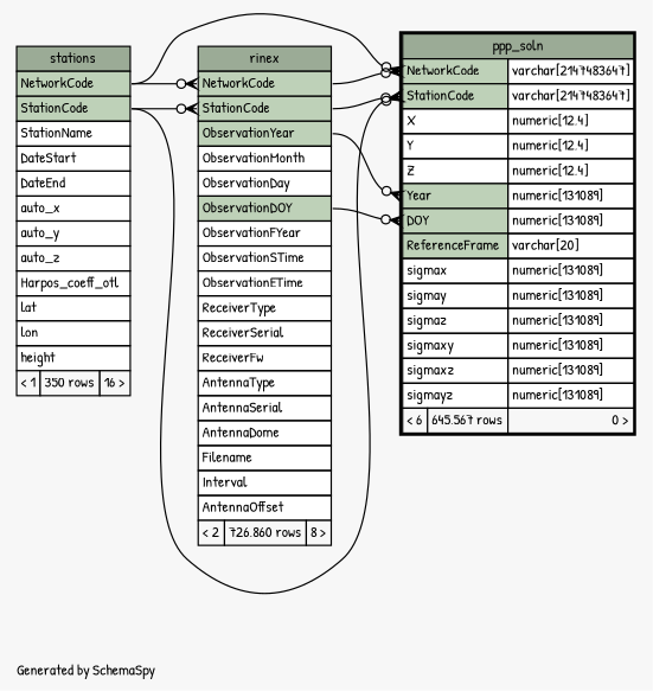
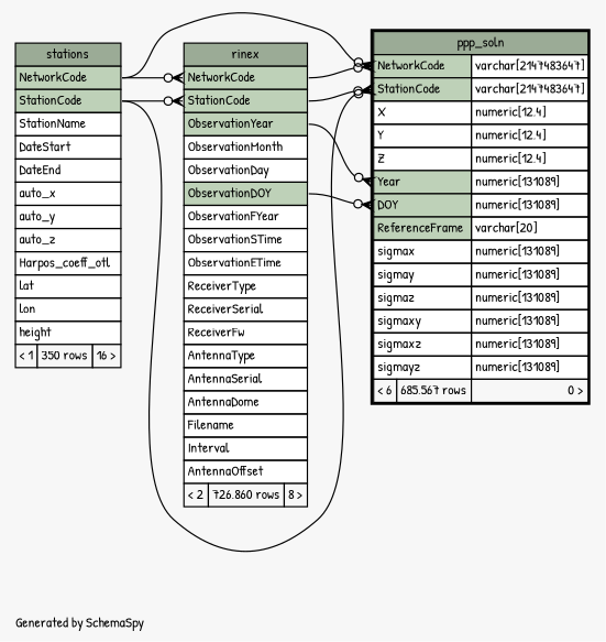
  digraph {
    bgcolor="#f7f7f7"
    fontname="Patrick Hand"
    fontsize=11
    label="\nGenerated by SchemaSpy"
    labeljust=l
    nodesep=0.18
    rankdir=RL
    ranksep=0.46
    node [fontname="Patrick Hand" fontsize=11 shape=plaintext]
    edge [arrowhead=none arrowsize=0.8 arrowtail=crowodot dir=back headport="NetworkCode:e" tailport="NetworkCode:w" fontname="Patrick Hand"]
-   n1 [label=<     <TABLE BORDER="2" CELLBORDER="1" CELLSPACING="0" BGCOLOR="#ffffff">       <TR><TD COLSPAN="3" BGCOLOR="#9bab96" ALIGN="CENTER">ppp_soln</TD></TR>       <TR><TD PORT="NetworkCode" COLSPAN="2" BGCOLOR="#bed1b8" ALIGN="LEFT">NetworkCode</TD><TD PORT="NetworkCode.type" ALIGN="LEFT">varchar[2147483647]</TD></TR>       <TR><TD PORT="StationCode" COLSPAN="2" BGCOLOR="#bed1b8" ALIGN="LEFT">StationCode</TD><TD PORT="StationCode.type" ALIGN="LEFT">varchar[2147483647]</TD></TR>       <TR><TD PORT="X" COLSPAN="2" ALIGN="LEFT">X</TD><TD PORT="X.type" ALIGN="LEFT">numeric[12,4]</TD></TR>       <TR><TD PORT="Y" COLSPAN="2" ALIGN="LEFT">Y</TD><TD PORT="Y.type" ALIGN="LEFT">numeric[12,4]</TD></TR>       <TR><TD PORT="Z" COLSPAN="2" ALIGN="LEFT">Z</TD><TD PORT="Z.type" ALIGN="LEFT">numeric[12,4]</TD></TR>       <TR><TD PORT="Year" COLSPAN="2" BGCOLOR="#bed1b8" ALIGN="LEFT">Year</TD><TD PORT="Year.type" ALIGN="LEFT">numeric[131089]</TD></TR>       <TR><TD PORT="DOY" COLSPAN="2" BGCOLOR="#bed1b8" ALIGN="LEFT">DOY</TD><TD PORT="DOY.type" ALIGN="LEFT">numeric[131089]</TD></TR>       <TR><TD PORT="ReferenceFrame" COLSPAN="2" BGCOLOR="#bed1b8" ALIGN="LEFT">ReferenceFrame</TD><TD PORT="ReferenceFrame.type" ALIGN="LEFT">varchar[20]</TD></TR>       <TR><TD PORT="sigmax" COLSPAN="2" ALIGN="LEFT">sigmax</TD><TD PORT="sigmax.type" ALIGN="LEFT">numeric[131089]</TD></TR>       <TR><TD PORT="sigmay" COLSPAN="2" ALIGN="LEFT">sigmay</TD><TD PORT="sigmay.type" ALIGN="LEFT">numeric[131089]</TD></TR>       <TR><TD PORT="sigmaz" COLSPAN="2" ALIGN="LEFT">sigmaz</TD><TD PORT="sigmaz.type" ALIGN="LEFT">numeric[131089]</TD></TR>       <TR><TD PORT="sigmaxy" COLSPAN="2" ALIGN="LEFT">sigmaxy</TD><TD PORT="sigmaxy.type" ALIGN="LEFT">numeric[131089]</TD></TR>       <TR><TD PORT="sigmaxz" COLSPAN="2" ALIGN="LEFT">sigmaxz</TD><TD PORT="sigmaxz.type" ALIGN="LEFT">numeric[131089]</TD></TR>       <TR><TD PORT="sigmayz" COLSPAN="2" ALIGN="LEFT">sigmayz</TD><TD PORT="sigmayz.type" ALIGN="LEFT">numeric[131089]</TD></TR>       <TR><TD ALIGN="LEFT" BGCOLOR="#f7f7f7">&lt; 6</TD><TD ALIGN="RIGHT" BGCOLOR="#f7f7f7">645,567 rows</TD><TD ALIGN="RIGHT" BGCOLOR="#f7f7f7">0 &gt;</TD></TR>     </TABLE>>]
+   n1 [label=<     <TABLE BORDER="2" CELLBORDER="1" CELLSPACING="0" BGCOLOR="#ffffff">       <TR><TD COLSPAN="3" BGCOLOR="#9bab96" ALIGN="CENTER">ppp_soln</TD></TR>       <TR><TD PORT="NetworkCode" COLSPAN="2" BGCOLOR="#bed1b8" ALIGN="LEFT">NetworkCode</TD><TD PORT="NetworkCode.type" ALIGN="LEFT">varchar[2147483647]</TD></TR>       <TR><TD PORT="StationCode" COLSPAN="2" BGCOLOR="#bed1b8" ALIGN="LEFT">StationCode</TD><TD PORT="StationCode.type" ALIGN="LEFT">varchar[2147483647]</TD></TR>       <TR><TD PORT="X" COLSPAN="2" ALIGN="LEFT">X</TD><TD PORT="X.type" ALIGN="LEFT">numeric[12,4]</TD></TR>       <TR><TD PORT="Y" COLSPAN="2" ALIGN="LEFT">Y</TD><TD PORT="Y.type" ALIGN="LEFT">numeric[12,4]</TD></TR>       <TR><TD PORT="Z" COLSPAN="2" ALIGN="LEFT">Z</TD><TD PORT="Z.type" ALIGN="LEFT">numeric[12,4]</TD></TR>       <TR><TD PORT="Year" COLSPAN="2" BGCOLOR="#bed1b8" ALIGN="LEFT">Year</TD><TD PORT="Year.type" ALIGN="LEFT">numeric[131089]</TD></TR>       <TR><TD PORT="DOY" COLSPAN="2" BGCOLOR="#bed1b8" ALIGN="LEFT">DOY</TD><TD PORT="DOY.type" ALIGN="LEFT">numeric[131089]</TD></TR>       <TR><TD PORT="ReferenceFrame" COLSPAN="2" BGCOLOR="#bed1b8" ALIGN="LEFT">ReferenceFrame</TD><TD PORT="ReferenceFrame.type" ALIGN="LEFT">varchar[20]</TD></TR>       <TR><TD PORT="sigmax" COLSPAN="2" ALIGN="LEFT">sigmax</TD><TD PORT="sigmax.type" ALIGN="LEFT">numeric[131089]</TD></TR>       <TR><TD PORT="sigmay" COLSPAN="2" ALIGN="LEFT">sigmay</TD><TD PORT="sigmay.type" ALIGN="LEFT">numeric[131089]</TD></TR>       <TR><TD PORT="sigmaz" COLSPAN="2" ALIGN="LEFT">sigmaz</TD><TD PORT="sigmaz.type" ALIGN="LEFT">numeric[131089]</TD></TR>       <TR><TD PORT="sigmaxy" COLSPAN="2" ALIGN="LEFT">sigmaxy</TD><TD PORT="sigmaxy.type" ALIGN="LEFT">numeric[131089]</TD></TR>       <TR><TD PORT="sigmaxz" COLSPAN="2" ALIGN="LEFT">sigmaxz</TD><TD PORT="sigmaxz.type" ALIGN="LEFT">numeric[131089]</TD></TR>       <TR><TD PORT="sigmayz" COLSPAN="2" ALIGN="LEFT">sigmayz</TD><TD PORT="sigmayz.type" ALIGN="LEFT">numeric[131089]</TD></TR>       <TR><TD ALIGN="LEFT" BGCOLOR="#f7f7f7">&lt; 6</TD><TD ALIGN="RIGHT" BGCOLOR="#f7f7f7">685,567 rows</TD><TD ALIGN="RIGHT" BGCOLOR="#f7f7f7">0 &gt;</TD></TR>     </TABLE>>]
    n2 [label=<     <TABLE BORDER="0" CELLBORDER="1" CELLSPACING="0" BGCOLOR="#ffffff">       <TR><TD COLSPAN="3" BGCOLOR="#9bab96" ALIGN="CENTER">rinex</TD></TR>       <TR><TD PORT="NetworkCode" COLSPAN="3" BGCOLOR="#bed1b8" ALIGN="LEFT">NetworkCode</TD></TR>       <TR><TD PORT="StationCode" COLSPAN="3" BGCOLOR="#bed1b8" ALIGN="LEFT">StationCode</TD></TR>       <TR><TD PORT="ObservationYear" COLSPAN="3" BGCOLOR="#bed1b8" ALIGN="LEFT">ObservationYear</TD></TR>       <TR><TD PORT="ObservationMonth" COLSPAN="3" ALIGN="LEFT">ObservationMonth</TD></TR>       <TR><TD PORT="ObservationDay" COLSPAN="3" ALIGN="LEFT">ObservationDay</TD></TR>       <TR><TD PORT="ObservationDOY" COLSPAN="3" BGCOLOR="#bed1b8" ALIGN="LEFT">ObservationDOY</TD></TR>       <TR><TD PORT="ObservationFYear" COLSPAN="3" ALIGN="LEFT">ObservationFYear</TD></TR>       <TR><TD PORT="ObservationSTime" COLSPAN="3" ALIGN="LEFT">ObservationSTime</TD></TR>       <TR><TD PORT="ObservationETime" COLSPAN="3" ALIGN="LEFT">ObservationETime</TD></TR>       <TR><TD PORT="ReceiverType" COLSPAN="3" ALIGN="LEFT">ReceiverType</TD></TR>       <TR><TD PORT="ReceiverSerial" COLSPAN="3" ALIGN="LEFT">ReceiverSerial</TD></TR>       <TR><TD PORT="ReceiverFw" COLSPAN="3" ALIGN="LEFT">ReceiverFw</TD></TR>       <TR><TD PORT="AntennaType" COLSPAN="3" ALIGN="LEFT">AntennaType</TD></TR>       <TR><TD PORT="AntennaSerial" COLSPAN="3" ALIGN="LEFT">AntennaSerial</TD></TR>       <TR><TD PORT="AntennaDome" COLSPAN="3" ALIGN="LEFT">AntennaDome</TD></TR>       <TR><TD PORT="Filename" COLSPAN="3" ALIGN="LEFT">Filename</TD></TR>       <TR><TD PORT="Interval" COLSPAN="3" ALIGN="LEFT">Interval</TD></TR>       <TR><TD PORT="AntennaOffset" COLSPAN="3" ALIGN="LEFT">AntennaOffset</TD></TR>       <TR><TD ALIGN="LEFT" BGCOLOR="#f7f7f7">&lt; 2</TD><TD ALIGN="RIGHT" BGCOLOR="#f7f7f7">726,860 rows</TD><TD ALIGN="RIGHT" BGCOLOR="#f7f7f7">8 &gt;</TD></TR>     </TABLE>>]
    n3 [label=<     <TABLE BORDER="0" CELLBORDER="1" CELLSPACING="0" BGCOLOR="#ffffff">       <TR><TD COLSPAN="3" BGCOLOR="#9bab96" ALIGN="CENTER">stations</TD></TR>       <TR><TD PORT="NetworkCode" COLSPAN="3" BGCOLOR="#bed1b8" ALIGN="LEFT">NetworkCode</TD></TR>       <TR><TD PORT="StationCode" COLSPAN="3" BGCOLOR="#bed1b8" ALIGN="LEFT">StationCode</TD></TR>       <TR><TD PORT="StationName" COLSPAN="3" ALIGN="LEFT">StationName</TD></TR>       <TR><TD PORT="DateStart" COLSPAN="3" ALIGN="LEFT">DateStart</TD></TR>       <TR><TD PORT="DateEnd" COLSPAN="3" ALIGN="LEFT">DateEnd</TD></TR>       <TR><TD PORT="auto_x" COLSPAN="3" ALIGN="LEFT">auto_x</TD></TR>       <TR><TD PORT="auto_y" COLSPAN="3" ALIGN="LEFT">auto_y</TD></TR>       <TR><TD PORT="auto_z" COLSPAN="3" ALIGN="LEFT">auto_z</TD></TR>       <TR><TD PORT="Harpos_coeff_otl" COLSPAN="3" ALIGN="LEFT">Harpos_coeff_otl</TD></TR>       <TR><TD PORT="lat" COLSPAN="3" ALIGN="LEFT">lat</TD></TR>       <TR><TD PORT="lon" COLSPAN="3" ALIGN="LEFT">lon</TD></TR>       <TR><TD PORT="height" COLSPAN="3" ALIGN="LEFT">height</TD></TR>       <TR><TD ALIGN="LEFT" BGCOLOR="#f7f7f7">&lt; 1</TD><TD ALIGN="RIGHT" BGCOLOR="#f7f7f7">350 rows</TD><TD ALIGN="RIGHT" BGCOLOR="#f7f7f7">16 &gt;</TD></TR>     </TABLE>>]
    n1 -> n2 [headport="ObservationDOY:e" tailport="DOY:w"]
    n1 -> n2
    n1 -> n2 [headport="StationCode:e" tailport="StationCode:w"]
    n1 -> n2 [headport="ObservationYear:e" tailport="Year:w"]
    n1 -> n3
    n1 -> n3 [headport="StationCode:e" tailport="StationCode:w"]
    n2 -> n3
    n2 -> n3 [headport="StationCode:e" tailport="StationCode:w"]
  }
